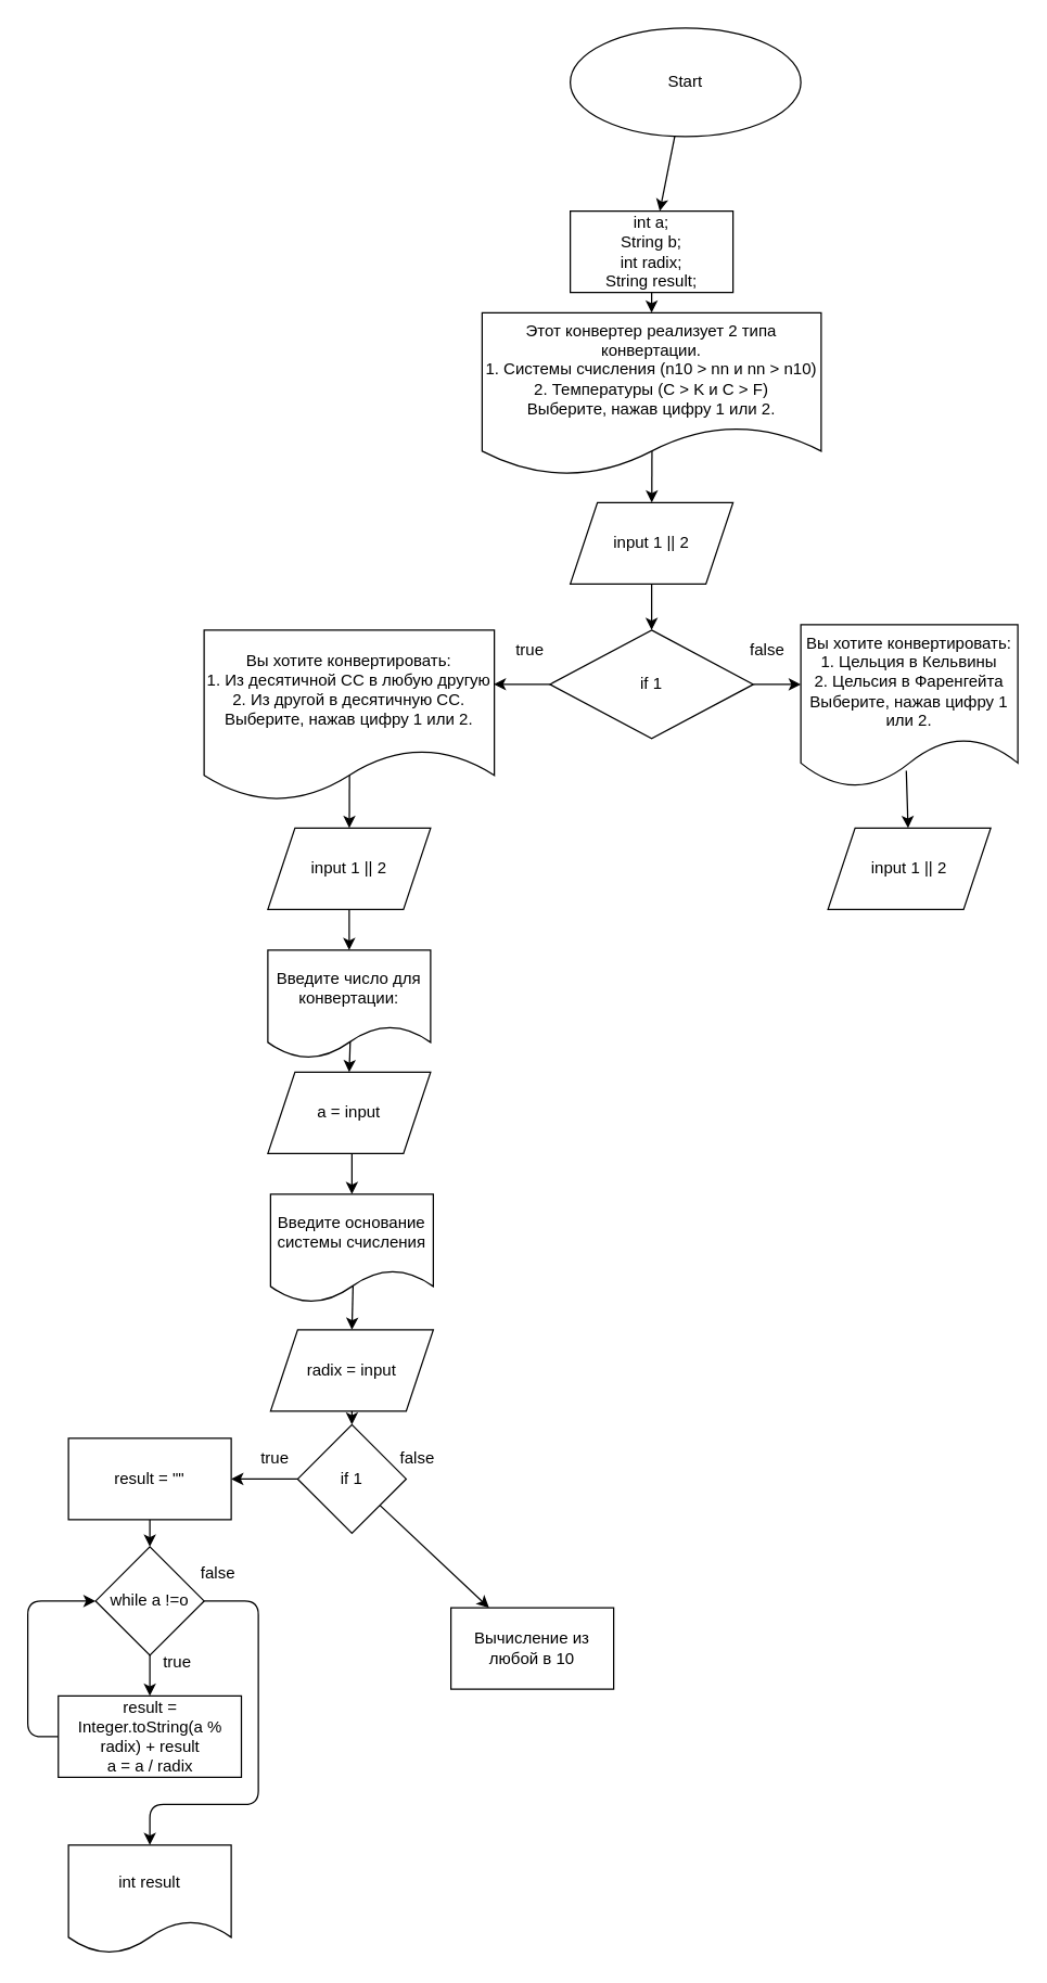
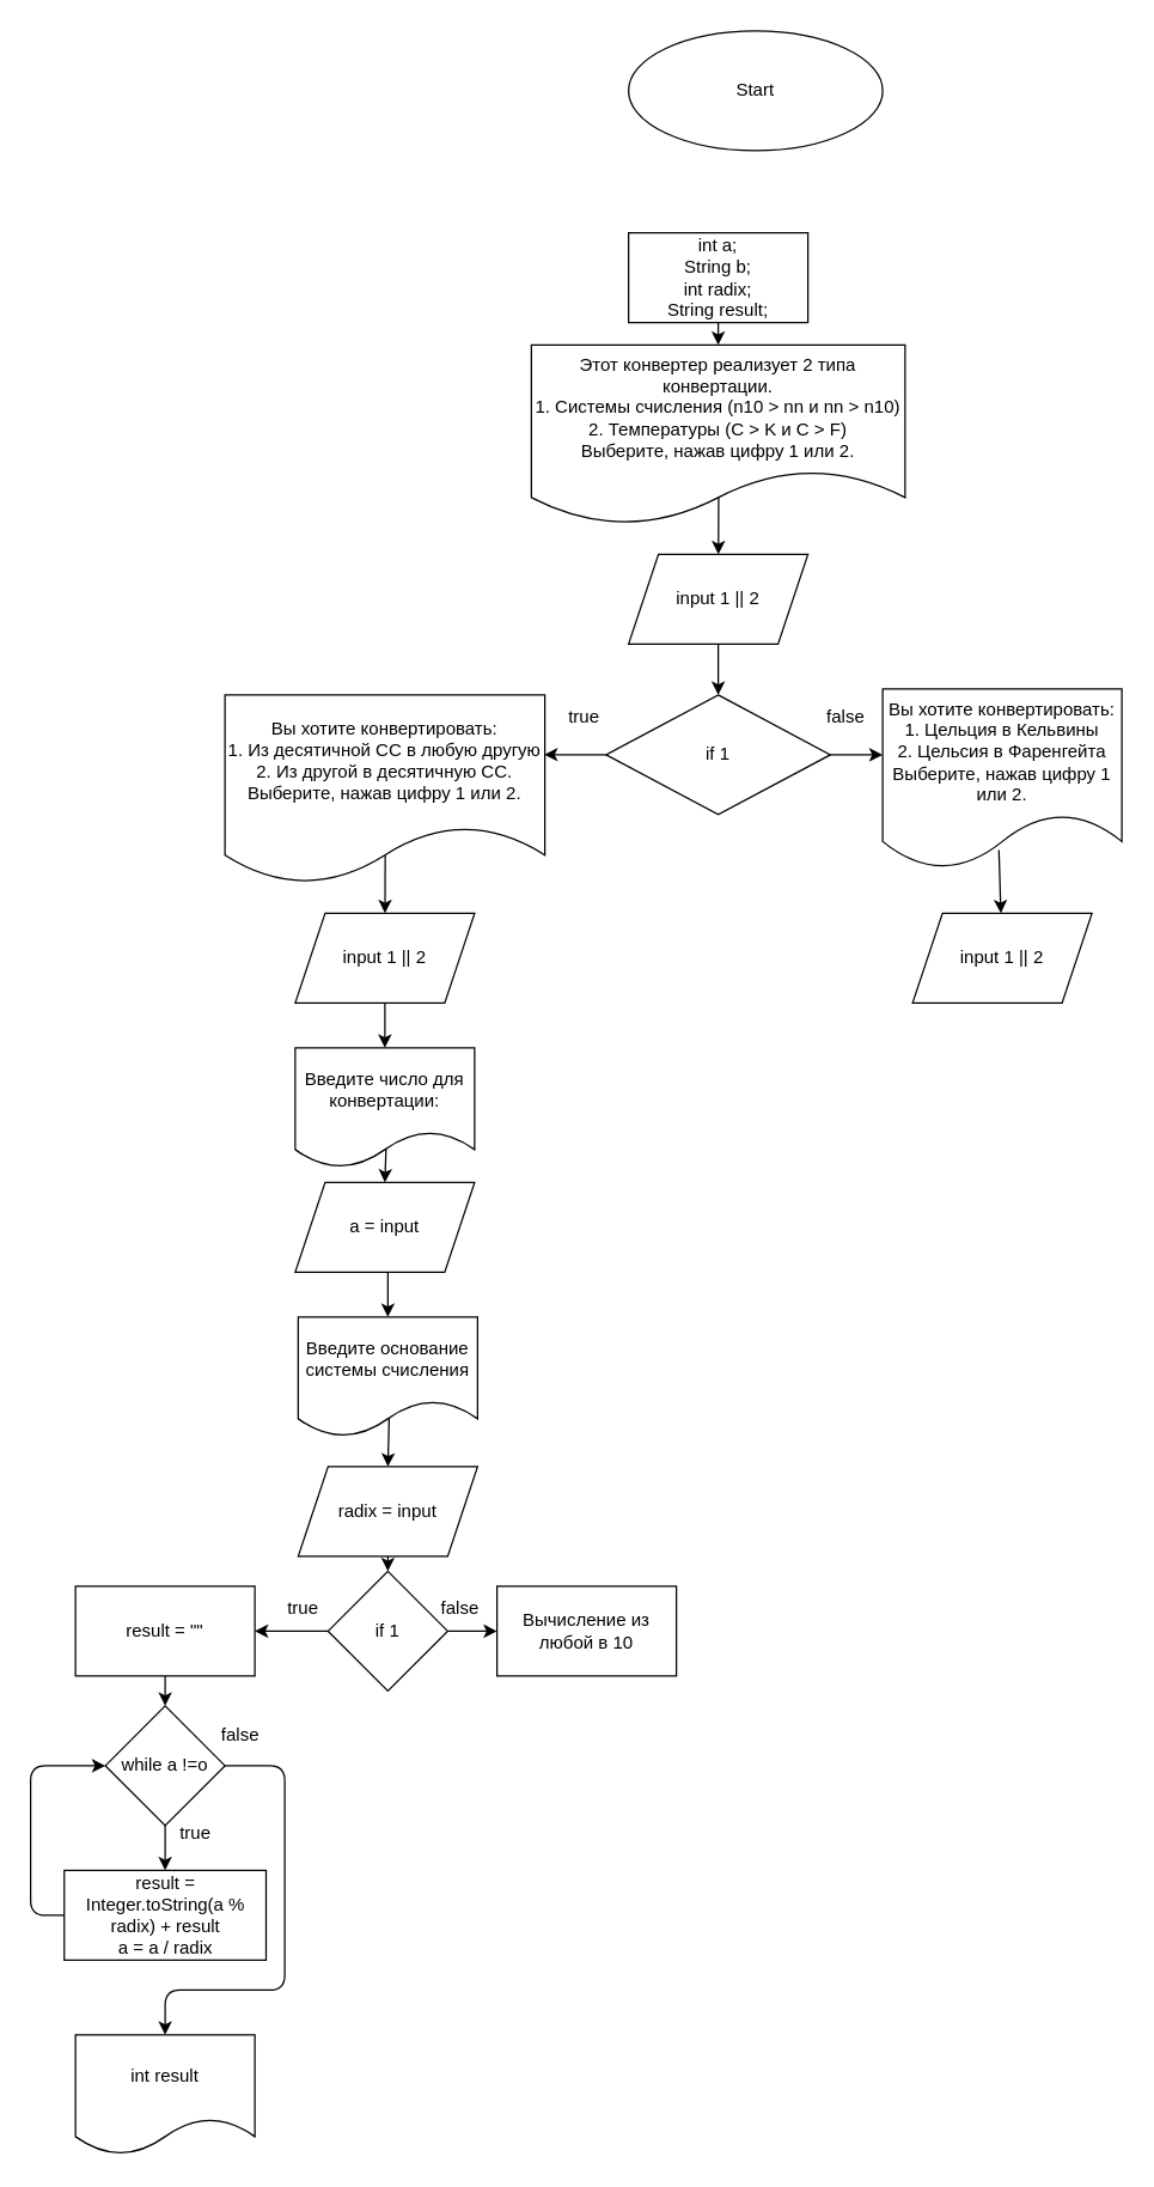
  <mxCell id="0" />
  <mxCell id="1" parent="0" />
- <mxCell id="2" value="" style="edgeStyle=none;html=1;" parent="1" source="3" target="32" edge="1"><mxGeometry relative="1" as="geometry" /></mxCell>
  <mxCell id="3" value="Start" style="ellipse;whiteSpace=wrap;html=1;" parent="1" vertex="1"><mxGeometry x="420" y="20" width="170" height="80" as="geometry" /></mxCell>
  <mxCell id="4" value="" style="edgeStyle=none;html=1;exitX=0.501;exitY=0.842;exitDx=0;exitDy=0;exitPerimeter=0;" parent="1" source="5" target="12" edge="1"><mxGeometry relative="1" as="geometry" /></mxCell>
  <mxCell id="5" value="Этот конвертер реализует 2 типа конвертации.&lt;br&gt;1. Системы счисления (n10 &amp;gt; nn и nn &amp;gt; n10)&lt;br&gt;2. Температуры (C &amp;gt; K и С &amp;gt; F)&lt;br&gt;Выберите, нажав цифру 1 или 2." style="shape=document;whiteSpace=wrap;html=1;boundedLbl=1;" parent="1" vertex="1"><mxGeometry x="355" y="230" width="250" height="120" as="geometry" /></mxCell>
  <mxCell id="6" style="edgeStyle=none;html=1;exitX=1;exitY=0.5;exitDx=0;exitDy=0;" parent="1" source="7" edge="1"><mxGeometry relative="1" as="geometry"><mxPoint x="590" y="504" as="targetPoint" /></mxGeometry></mxCell>
  <mxCell id="7" value="if 1" style="rhombus;whiteSpace=wrap;html=1;" parent="1" vertex="1"><mxGeometry x="405" y="464" width="150" height="80" as="geometry" /></mxCell>
  <mxCell id="8" value="" style="edgeStyle=none;html=1;exitX=0.486;exitY=0.898;exitDx=0;exitDy=0;exitPerimeter=0;" parent="1" source="9" target="18" edge="1"><mxGeometry relative="1" as="geometry" /></mxCell>
  <mxCell id="9" value="Вы хотите конвертировать:&lt;br&gt;1.&amp;nbsp;Цельция в&amp;nbsp;Кельвины&lt;br&gt;2. Цельсия в Фаренгейта&lt;br&gt;Выберите, нажав цифру 1 или 2." style="shape=document;whiteSpace=wrap;html=1;boundedLbl=1;" parent="1" vertex="1"><mxGeometry x="590" y="460" width="160" height="120" as="geometry" /></mxCell>
  <mxCell id="10" value="false" style="text;html=1;align=center;verticalAlign=middle;resizable=0;points=[];autosize=1;strokeColor=none;fillColor=none;" parent="1" vertex="1"><mxGeometry x="540" y="464" width="50" height="30" as="geometry" /></mxCell>
  <mxCell id="11" value="" style="edgeStyle=none;html=1;exitX=0.5;exitY=1;exitDx=0;exitDy=0;" parent="1" source="12" target="7" edge="1"><mxGeometry relative="1" as="geometry" /></mxCell>
  <mxCell id="12" value="input 1 || 2" style="shape=parallelogram;perimeter=parallelogramPerimeter;whiteSpace=wrap;html=1;fixedSize=1;" parent="1" vertex="1"><mxGeometry x="420" y="370" width="120" height="60" as="geometry" /></mxCell>
  <mxCell id="13" value="" style="edgeStyle=none;html=1;exitX=0.501;exitY=0.84;exitDx=0;exitDy=0;exitPerimeter=0;" parent="1" source="14" target="17" edge="1"><mxGeometry relative="1" as="geometry" /></mxCell>
  <mxCell id="14" value="Вы хотите конвертировать:&lt;br&gt;1. Из десятичной СС в любую другую&lt;br&gt;2. Из другой в десятичную СС.&lt;br&gt;Выберите, нажав цифру 1 или 2." style="shape=document;whiteSpace=wrap;html=1;boundedLbl=1;" parent="1" vertex="1"><mxGeometry x="150" y="464" width="214" height="126" as="geometry" /></mxCell>
  <mxCell id="15" value="" style="edgeStyle=none;html=1;" parent="1" target="23" edge="1"><mxGeometry relative="1" as="geometry"><mxPoint x="259" y="850" as="sourcePoint" /></mxGeometry></mxCell>
  <mxCell id="16" value="" style="edgeStyle=none;html=1;" parent="1" source="17" target="34" edge="1"><mxGeometry relative="1" as="geometry" /></mxCell>
  <mxCell id="17" value="input 1 || 2" style="shape=parallelogram;perimeter=parallelogramPerimeter;whiteSpace=wrap;html=1;fixedSize=1;" parent="1" vertex="1"><mxGeometry x="197" y="610" width="120" height="60" as="geometry" /></mxCell>
  <mxCell id="18" value="input 1 || 2" style="shape=parallelogram;perimeter=parallelogramPerimeter;whiteSpace=wrap;html=1;fixedSize=1;" parent="1" vertex="1"><mxGeometry x="610" y="610" width="120" height="60" as="geometry" /></mxCell>
  <mxCell id="19" value="" style="edgeStyle=none;html=1;" parent="1" source="21" target="37" edge="1"><mxGeometry relative="1" as="geometry"><mxPoint x="172" y="1090" as="targetPoint" /></mxGeometry></mxCell>
  <mxCell id="20" value="" style="edgeStyle=none;html=1;" parent="1" source="21" target="29" edge="1"><mxGeometry relative="1" as="geometry" /></mxCell>
  <mxCell id="21" value="if 1" style="rhombus;whiteSpace=wrap;html=1;" parent="1" vertex="1"><mxGeometry x="219" y="1050" width="80" height="80" as="geometry" /></mxCell>
  <mxCell id="22" value="" style="edgeStyle=none;html=1;entryX=0.5;entryY=0;entryDx=0;entryDy=0;" parent="1" target="27" edge="1"><mxGeometry relative="1" as="geometry"><mxPoint x="260" y="940" as="sourcePoint" /><mxPoint x="262" y="970" as="targetPoint" /></mxGeometry></mxCell>
  <mxCell id="23" value="Введите основание системы счисления" style="shape=document;whiteSpace=wrap;html=1;boundedLbl=1;" parent="1" vertex="1"><mxGeometry x="199" y="880" width="120" height="80" as="geometry" /></mxCell>
  <mxCell id="24" value="" style="edgeStyle=none;html=1;exitX=0;exitY=0.5;exitDx=0;exitDy=0;entryX=0.998;entryY=0.317;entryDx=0;entryDy=0;entryPerimeter=0;" parent="1" source="7" target="14" edge="1"><mxGeometry relative="1" as="geometry"><mxPoint x="351.362" y="415" as="sourcePoint" /></mxGeometry></mxCell>
  <mxCell id="25" value="true" style="text;html=1;align=center;verticalAlign=middle;resizable=0;points=[];autosize=1;strokeColor=none;fillColor=none;" parent="1" vertex="1"><mxGeometry x="370" y="464" width="40" height="30" as="geometry" /></mxCell>
  <mxCell id="26" value="" style="edgeStyle=none;html=1;" parent="1" source="27" target="21" edge="1"><mxGeometry relative="1" as="geometry" /></mxCell>
  <mxCell id="27" value="radix = input" style="shape=parallelogram;perimeter=parallelogramPerimeter;whiteSpace=wrap;html=1;fixedSize=1;" parent="1" vertex="1"><mxGeometry x="199" y="980" width="120" height="60" as="geometry" /></mxCell>
  <mxCell id="28" value="true" style="text;html=1;align=center;verticalAlign=middle;resizable=0;points=[];autosize=1;strokeColor=none;fillColor=none;" parent="1" vertex="1"><mxGeometry x="182" y="1060" width="40" height="30" as="geometry" /></mxCell>
- <mxCell id="29" value="Вычисление из любой в 10" style="whiteSpace=wrap;html=1;" parent="1" vertex="1"><mxGeometry x="332" y="1185" width="120" height="60" as="geometry" /></mxCell>
+ <mxCell id="29" value="Вычисление из любой в 10" style="whiteSpace=wrap;html=1;" parent="1" vertex="1"><mxGeometry x="332" y="1060" width="120" height="60" as="geometry" /></mxCell>
  <mxCell id="30" value="false" style="text;html=1;align=center;verticalAlign=middle;resizable=0;points=[];autosize=1;strokeColor=none;fillColor=none;" parent="1" vertex="1"><mxGeometry x="282" y="1060" width="50" height="30" as="geometry" /></mxCell>
  <mxCell id="31" value="" style="edgeStyle=none;html=1;" parent="1" source="32" target="5" edge="1"><mxGeometry relative="1" as="geometry" /></mxCell>
  <mxCell id="32" value="int a;&lt;br&gt;String b;&lt;br&gt;int radix;&lt;br&gt;String result;" style="whiteSpace=wrap;html=1;" parent="1" vertex="1"><mxGeometry x="420" y="155" width="120" height="60" as="geometry" /></mxCell>
  <mxCell id="33" value="" style="edgeStyle=none;html=1;entryX=0.5;entryY=0;entryDx=0;entryDy=0;" parent="1" target="35" edge="1"><mxGeometry relative="1" as="geometry"><mxPoint x="258" y="760" as="sourcePoint" /><mxPoint x="260" y="790" as="targetPoint" /></mxGeometry></mxCell>
  <mxCell id="34" value="Введите число для конвертации:" style="shape=document;whiteSpace=wrap;html=1;boundedLbl=1;" parent="1" vertex="1"><mxGeometry x="197" y="700" width="120" height="80" as="geometry" /></mxCell>
  <mxCell id="35" value="а = input" style="shape=parallelogram;perimeter=parallelogramPerimeter;whiteSpace=wrap;html=1;fixedSize=1;" parent="1" vertex="1"><mxGeometry x="197" y="790" width="120" height="60" as="geometry" /></mxCell>
  <mxCell id="36" value="" style="edgeStyle=none;html=1;" parent="1" source="37" target="40" edge="1"><mxGeometry relative="1" as="geometry" /></mxCell>
  <mxCell id="37" value="result = &quot;&quot;" style="rounded=0;whiteSpace=wrap;html=1;" parent="1" vertex="1"><mxGeometry x="50" y="1060" width="120" height="60" as="geometry" /></mxCell>
  <mxCell id="38" value="" style="edgeStyle=none;html=1;" parent="1" source="40" target="42" edge="1"><mxGeometry relative="1" as="geometry" /></mxCell>
  <mxCell id="39" style="edgeStyle=none;html=1;" parent="1" source="40" edge="1"><mxGeometry relative="1" as="geometry"><mxPoint x="110" y="1360" as="targetPoint" /><Array as="points"><mxPoint x="190" y="1180" /><mxPoint x="190" y="1330" /><mxPoint x="110" y="1330" /></Array></mxGeometry></mxCell>
  <mxCell id="40" value="while a !=o" style="rhombus;whiteSpace=wrap;html=1;rounded=0;" parent="1" vertex="1"><mxGeometry x="70" y="1140" width="80" height="80" as="geometry" /></mxCell>
  <mxCell id="41" style="edgeStyle=none;html=1;entryX=0;entryY=0.5;entryDx=0;entryDy=0;exitX=0;exitY=0.5;exitDx=0;exitDy=0;" parent="1" source="42" target="40" edge="1"><mxGeometry relative="1" as="geometry"><Array as="points"><mxPoint x="20" y="1280" /><mxPoint x="20" y="1180" /></Array></mxGeometry></mxCell>
  <mxCell id="42" value="result = Integer.toString(a % radix) + result&lt;br&gt;a = a / radix" style="whiteSpace=wrap;html=1;rounded=0;" parent="1" vertex="1"><mxGeometry x="42.5" y="1250" width="135" height="60" as="geometry" /></mxCell>
  <mxCell id="43" value="true" style="text;html=1;align=center;verticalAlign=middle;resizable=0;points=[];autosize=1;strokeColor=none;fillColor=none;" parent="1" vertex="1"><mxGeometry x="110" y="1210" width="40" height="30" as="geometry" /></mxCell>
  <mxCell id="44" value="false" style="text;html=1;align=center;verticalAlign=middle;resizable=0;points=[];autosize=1;strokeColor=none;fillColor=none;" parent="1" vertex="1"><mxGeometry x="135" y="1145" width="50" height="30" as="geometry" /></mxCell>
  <mxCell id="45" value="int result" style="shape=document;whiteSpace=wrap;html=1;boundedLbl=1;" parent="1" vertex="1"><mxGeometry x="50" y="1360" width="120" height="80" as="geometry" /></mxCell>
